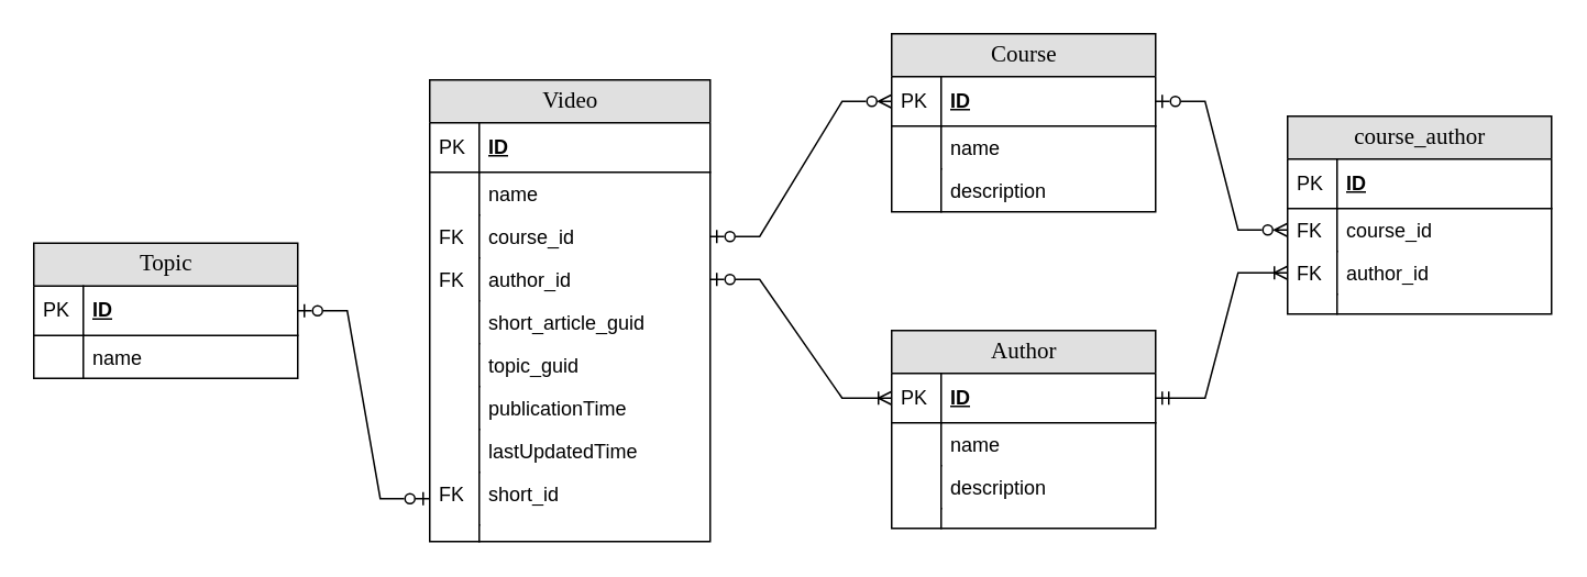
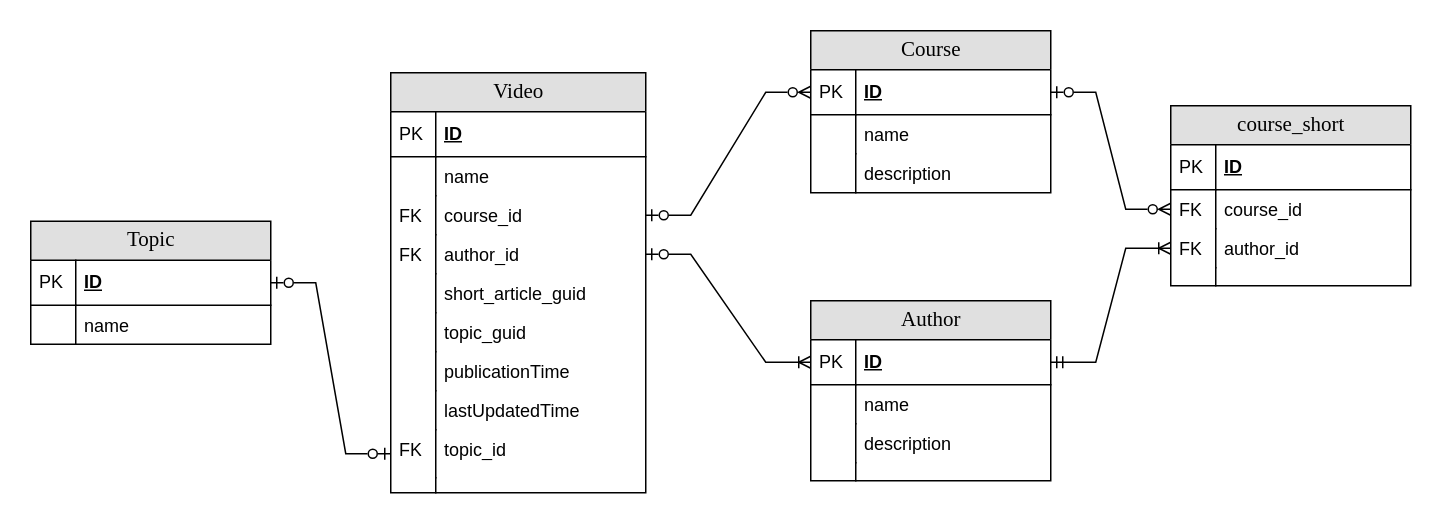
  <mxCell id="0" />
  <mxCell id="1" parent="0" />
  <mxCell id="2" value="Video" style="swimlane;html=1;fontStyle=0;childLayout=stackLayout;horizontal=1;startSize=26;fillColor=#e0e0e0;horizontalStack=0;resizeParent=1;resizeLast=0;collapsible=1;marginBottom=0;swimlaneFillColor=#ffffff;align=center;rounded=0;shadow=0;comic=0;labelBackgroundColor=none;strokeWidth=1;fontFamily=Verdana;fontSize=14" parent="1" vertex="1"><mxGeometry x="260" y="48" width="170" height="280" as="geometry" /></mxCell>
  <mxCell id="3" value="ID" style="shape=partialRectangle;top=0;left=0;right=0;bottom=1;html=1;align=left;verticalAlign=middle;fillColor=none;spacingLeft=34;spacingRight=4;whiteSpace=wrap;overflow=hidden;rotatable=0;points=[[0,0.5],[1,0.5]];portConstraint=eastwest;dropTarget=0;fontStyle=5;" parent="2" vertex="1"><mxGeometry y="26" width="170" height="30" as="geometry" /></mxCell>
  <mxCell id="4" value="PK" style="shape=partialRectangle;top=0;left=0;bottom=0;html=1;fillColor=none;align=left;verticalAlign=middle;spacingLeft=4;spacingRight=4;whiteSpace=wrap;overflow=hidden;rotatable=0;points=[];portConstraint=eastwest;part=1;" parent="3" vertex="1" connectable="0"><mxGeometry width="30" height="30" as="geometry" /></mxCell>
  <mxCell id="5" value="name" style="shape=partialRectangle;top=0;left=0;right=0;bottom=0;html=1;align=left;verticalAlign=top;fillColor=none;spacingLeft=34;spacingRight=4;whiteSpace=wrap;overflow=hidden;rotatable=0;points=[[0,0.5],[1,0.5]];portConstraint=eastwest;dropTarget=0;" parent="2" vertex="1"><mxGeometry y="56" width="170" height="26" as="geometry" /></mxCell>
  <mxCell id="6" value="" style="shape=partialRectangle;top=0;left=0;bottom=0;html=1;fillColor=none;align=left;verticalAlign=top;spacingLeft=4;spacingRight=4;whiteSpace=wrap;overflow=hidden;rotatable=0;points=[];portConstraint=eastwest;part=1;" parent="5" vertex="1" connectable="0"><mxGeometry width="30" height="26" as="geometry" /></mxCell>
  <mxCell id="7" value="course_id" style="shape=partialRectangle;top=0;left=0;right=0;bottom=0;html=1;align=left;verticalAlign=top;fillColor=none;spacingLeft=34;spacingRight=4;whiteSpace=wrap;overflow=hidden;rotatable=0;points=[[0,0.5],[1,0.5]];portConstraint=eastwest;dropTarget=0;" parent="2" vertex="1"><mxGeometry y="82" width="170" height="26" as="geometry" /></mxCell>
  <mxCell id="8" value="FK" style="shape=partialRectangle;top=0;left=0;bottom=0;html=1;fillColor=none;align=left;verticalAlign=top;spacingLeft=4;spacingRight=4;whiteSpace=wrap;overflow=hidden;rotatable=0;points=[];portConstraint=eastwest;part=1;" parent="7" vertex="1" connectable="0"><mxGeometry width="30" height="26" as="geometry" /></mxCell>
  <mxCell id="9" value="author_id" style="shape=partialRectangle;top=0;left=0;right=0;bottom=0;html=1;align=left;verticalAlign=top;fillColor=none;spacingLeft=34;spacingRight=4;whiteSpace=wrap;overflow=hidden;rotatable=0;points=[[0,0.5],[1,0.5]];portConstraint=eastwest;dropTarget=0;" parent="2" vertex="1"><mxGeometry y="108" width="170" height="26" as="geometry" /></mxCell>
  <mxCell id="10" value="FK" style="shape=partialRectangle;top=0;left=0;bottom=0;html=1;fillColor=none;align=left;verticalAlign=top;spacingLeft=4;spacingRight=4;whiteSpace=wrap;overflow=hidden;rotatable=0;points=[];portConstraint=eastwest;part=1;" parent="9" vertex="1" connectable="0"><mxGeometry width="30" height="26" as="geometry" /></mxCell>
  <mxCell id="11" value="short_article_guid" style="shape=partialRectangle;top=0;left=0;right=0;bottom=0;html=1;align=left;verticalAlign=top;fillColor=none;spacingLeft=34;spacingRight=4;whiteSpace=wrap;overflow=hidden;rotatable=0;points=[[0,0.5],[1,0.5]];portConstraint=eastwest;dropTarget=0;" parent="2" vertex="1"><mxGeometry y="134" width="170" height="26" as="geometry" /></mxCell>
  <mxCell id="12" value="" style="shape=partialRectangle;top=0;left=0;bottom=0;html=1;fillColor=none;align=left;verticalAlign=top;spacingLeft=4;spacingRight=4;whiteSpace=wrap;overflow=hidden;rotatable=0;points=[];portConstraint=eastwest;part=1;" parent="11" vertex="1" connectable="0"><mxGeometry width="30" height="26" as="geometry" /></mxCell>
  <mxCell id="13" value="topic_guid" style="shape=partialRectangle;top=0;left=0;right=0;bottom=0;html=1;align=left;verticalAlign=top;fillColor=none;spacingLeft=34;spacingRight=4;whiteSpace=wrap;overflow=hidden;rotatable=0;points=[[0,0.5],[1,0.5]];portConstraint=eastwest;dropTarget=0;" parent="2" vertex="1"><mxGeometry y="160" width="170" height="26" as="geometry" /></mxCell>
  <mxCell id="14" value="" style="shape=partialRectangle;top=0;left=0;bottom=0;html=1;fillColor=none;align=left;verticalAlign=top;spacingLeft=4;spacingRight=4;whiteSpace=wrap;overflow=hidden;rotatable=0;points=[];portConstraint=eastwest;part=1;" parent="13" vertex="1" connectable="0"><mxGeometry width="30" height="26" as="geometry" /></mxCell>
  <mxCell id="15" value="publicationTime" style="shape=partialRectangle;top=0;left=0;right=0;bottom=0;html=1;align=left;verticalAlign=top;fillColor=none;spacingLeft=34;spacingRight=4;whiteSpace=wrap;overflow=hidden;rotatable=0;points=[[0,0.5],[1,0.5]];portConstraint=eastwest;dropTarget=0;" parent="2" vertex="1"><mxGeometry y="186" width="170" height="26" as="geometry" /></mxCell>
  <mxCell id="16" value="" style="shape=partialRectangle;top=0;left=0;bottom=0;html=1;fillColor=none;align=left;verticalAlign=top;spacingLeft=4;spacingRight=4;whiteSpace=wrap;overflow=hidden;rotatable=0;points=[];portConstraint=eastwest;part=1;" parent="15" vertex="1" connectable="0"><mxGeometry width="30" height="26" as="geometry" /></mxCell>
  <mxCell id="17" value="lastUpdatedTime" style="shape=partialRectangle;top=0;left=0;right=0;bottom=0;html=1;align=left;verticalAlign=top;fillColor=none;spacingLeft=34;spacingRight=4;whiteSpace=wrap;overflow=hidden;rotatable=0;points=[[0,0.5],[1,0.5]];portConstraint=eastwest;dropTarget=0;" parent="2" vertex="1"><mxGeometry y="212" width="170" height="26" as="geometry" /></mxCell>
  <mxCell id="18" value="" style="shape=partialRectangle;top=0;left=0;bottom=0;html=1;fillColor=none;align=left;verticalAlign=top;spacingLeft=4;spacingRight=4;whiteSpace=wrap;overflow=hidden;rotatable=0;points=[];portConstraint=eastwest;part=1;" parent="17" vertex="1" connectable="0"><mxGeometry width="30" height="26" as="geometry" /></mxCell>
- <mxCell id="19" value="&lt;div&gt;short_id&lt;/div&gt;" style="shape=partialRectangle;top=0;left=0;right=0;bottom=0;html=1;align=left;verticalAlign=top;fillColor=none;spacingLeft=34;spacingRight=4;whiteSpace=wrap;overflow=hidden;rotatable=0;points=[[0,0.5],[1,0.5]];portConstraint=eastwest;dropTarget=0;" parent="2" vertex="1"><mxGeometry y="238" width="170" height="32" as="geometry" /></mxCell>
+ <mxCell id="19" value="&lt;div&gt;topic_id&lt;/div&gt;" style="shape=partialRectangle;top=0;left=0;right=0;bottom=0;html=1;align=left;verticalAlign=top;fillColor=none;spacingLeft=34;spacingRight=4;whiteSpace=wrap;overflow=hidden;rotatable=0;points=[[0,0.5],[1,0.5]];portConstraint=eastwest;dropTarget=0;" parent="2" vertex="1"><mxGeometry y="238" width="170" height="32" as="geometry" /></mxCell>
  <mxCell id="20" value="FK" style="shape=partialRectangle;top=0;left=0;bottom=0;html=1;fillColor=none;align=left;verticalAlign=top;spacingLeft=4;spacingRight=4;whiteSpace=wrap;overflow=hidden;rotatable=0;points=[];portConstraint=eastwest;part=1;" parent="19" vertex="1" connectable="0"><mxGeometry width="30" height="32" as="geometry" /></mxCell>
  <mxCell id="21" value="" style="shape=partialRectangle;top=0;left=0;right=0;bottom=0;html=1;align=left;verticalAlign=top;fillColor=none;spacingLeft=34;spacingRight=4;whiteSpace=wrap;overflow=hidden;rotatable=0;points=[[0,0.5],[1,0.5]];portConstraint=eastwest;dropTarget=0;" parent="2" vertex="1"><mxGeometry y="270" width="170" height="10" as="geometry" /></mxCell>
  <mxCell id="22" value="" style="shape=partialRectangle;top=0;left=0;bottom=0;html=1;fillColor=none;align=left;verticalAlign=top;spacingLeft=4;spacingRight=4;whiteSpace=wrap;overflow=hidden;rotatable=0;points=[];portConstraint=eastwest;part=1;" parent="21" vertex="1" connectable="0"><mxGeometry width="30" height="10" as="geometry" /></mxCell>
  <mxCell id="23" value="Author" style="swimlane;html=1;fontStyle=0;childLayout=stackLayout;horizontal=1;startSize=26;fillColor=#e0e0e0;horizontalStack=0;resizeParent=1;resizeLast=0;collapsible=1;marginBottom=0;swimlaneFillColor=#ffffff;align=center;rounded=0;shadow=0;comic=0;labelBackgroundColor=none;strokeWidth=1;fontFamily=Verdana;fontSize=14" parent="1" vertex="1"><mxGeometry x="540" y="200" width="160" height="120" as="geometry" /></mxCell>
  <mxCell id="24" value="ID" style="shape=partialRectangle;top=0;left=0;right=0;bottom=1;html=1;align=left;verticalAlign=middle;fillColor=none;spacingLeft=34;spacingRight=4;whiteSpace=wrap;overflow=hidden;rotatable=0;points=[[0,0.5],[1,0.5]];portConstraint=eastwest;dropTarget=0;fontStyle=5;" parent="23" vertex="1"><mxGeometry y="26" width="160" height="30" as="geometry" /></mxCell>
  <mxCell id="25" value="PK" style="shape=partialRectangle;top=0;left=0;bottom=0;html=1;fillColor=none;align=left;verticalAlign=middle;spacingLeft=4;spacingRight=4;whiteSpace=wrap;overflow=hidden;rotatable=0;points=[];portConstraint=eastwest;part=1;" parent="24" vertex="1" connectable="0"><mxGeometry width="30" height="30" as="geometry" /></mxCell>
  <mxCell id="26" value="name" style="shape=partialRectangle;top=0;left=0;right=0;bottom=0;html=1;align=left;verticalAlign=top;fillColor=none;spacingLeft=34;spacingRight=4;whiteSpace=wrap;overflow=hidden;rotatable=0;points=[[0,0.5],[1,0.5]];portConstraint=eastwest;dropTarget=0;" parent="23" vertex="1"><mxGeometry y="56" width="160" height="26" as="geometry" /></mxCell>
  <mxCell id="27" value="" style="shape=partialRectangle;top=0;left=0;bottom=0;html=1;fillColor=none;align=left;verticalAlign=top;spacingLeft=4;spacingRight=4;whiteSpace=wrap;overflow=hidden;rotatable=0;points=[];portConstraint=eastwest;part=1;" parent="26" vertex="1" connectable="0"><mxGeometry width="30" height="26" as="geometry" /></mxCell>
  <mxCell id="28" value="description" style="shape=partialRectangle;top=0;left=0;right=0;bottom=0;html=1;align=left;verticalAlign=top;fillColor=none;spacingLeft=34;spacingRight=4;whiteSpace=wrap;overflow=hidden;rotatable=0;points=[[0,0.5],[1,0.5]];portConstraint=eastwest;dropTarget=0;" parent="23" vertex="1"><mxGeometry y="82" width="160" height="26" as="geometry" /></mxCell>
  <mxCell id="29" value="" style="shape=partialRectangle;top=0;left=0;bottom=0;html=1;fillColor=none;align=left;verticalAlign=top;spacingLeft=4;spacingRight=4;whiteSpace=wrap;overflow=hidden;rotatable=0;points=[];portConstraint=eastwest;part=1;" parent="28" vertex="1" connectable="0"><mxGeometry width="30" height="26" as="geometry" /></mxCell>
  <mxCell id="30" value="" style="shape=partialRectangle;top=0;left=0;right=0;bottom=0;html=1;align=left;verticalAlign=top;fillColor=none;spacingLeft=34;spacingRight=4;whiteSpace=wrap;overflow=hidden;rotatable=0;points=[[0,0.5],[1,0.5]];portConstraint=eastwest;dropTarget=0;" parent="23" vertex="1"><mxGeometry y="108" width="160" height="12" as="geometry" /></mxCell>
  <mxCell id="31" value="" style="shape=partialRectangle;top=0;left=0;bottom=0;html=1;fillColor=none;align=left;verticalAlign=top;spacingLeft=4;spacingRight=4;whiteSpace=wrap;overflow=hidden;rotatable=0;points=[];portConstraint=eastwest;part=1;" parent="30" vertex="1" connectable="0"><mxGeometry width="30" height="12" as="geometry" /></mxCell>
  <mxCell id="32" value="" style="edgeStyle=entityRelationEdgeStyle;fontSize=12;html=1;endArrow=ERoneToMany;startArrow=ERzeroToOne;rounded=0;exitX=1;exitY=0.5;exitDx=0;exitDy=0;entryX=0;entryY=0.5;entryDx=0;entryDy=0;startFill=0;endFill=0;" parent="1" source="9" target="24" edge="1"><mxGeometry width="100" height="100" relative="1" as="geometry"><mxPoint x="440" y="170" as="sourcePoint" /><mxPoint x="540" y="70" as="targetPoint" /></mxGeometry></mxCell>
  <mxCell id="33" value="Course" style="swimlane;html=1;fontStyle=0;childLayout=stackLayout;horizontal=1;startSize=26;fillColor=#e0e0e0;horizontalStack=0;resizeParent=1;resizeLast=0;collapsible=1;marginBottom=0;swimlaneFillColor=#ffffff;align=center;rounded=0;shadow=0;comic=0;labelBackgroundColor=none;strokeWidth=1;fontFamily=Verdana;fontSize=14" parent="1" vertex="1"><mxGeometry x="540" y="20" width="160" height="108" as="geometry" /></mxCell>
  <mxCell id="34" value="ID" style="shape=partialRectangle;top=0;left=0;right=0;bottom=1;html=1;align=left;verticalAlign=middle;fillColor=none;spacingLeft=34;spacingRight=4;whiteSpace=wrap;overflow=hidden;rotatable=0;points=[[0,0.5],[1,0.5]];portConstraint=eastwest;dropTarget=0;fontStyle=5;" parent="33" vertex="1"><mxGeometry y="26" width="160" height="30" as="geometry" /></mxCell>
  <mxCell id="35" value="PK" style="shape=partialRectangle;top=0;left=0;bottom=0;html=1;fillColor=none;align=left;verticalAlign=middle;spacingLeft=4;spacingRight=4;whiteSpace=wrap;overflow=hidden;rotatable=0;points=[];portConstraint=eastwest;part=1;" parent="34" vertex="1" connectable="0"><mxGeometry width="30" height="30" as="geometry" /></mxCell>
  <mxCell id="36" value="name" style="shape=partialRectangle;top=0;left=0;right=0;bottom=0;html=1;align=left;verticalAlign=top;fillColor=none;spacingLeft=34;spacingRight=4;whiteSpace=wrap;overflow=hidden;rotatable=0;points=[[0,0.5],[1,0.5]];portConstraint=eastwest;dropTarget=0;" parent="33" vertex="1"><mxGeometry y="56" width="160" height="26" as="geometry" /></mxCell>
  <mxCell id="37" value="" style="shape=partialRectangle;top=0;left=0;bottom=0;html=1;fillColor=none;align=left;verticalAlign=top;spacingLeft=4;spacingRight=4;whiteSpace=wrap;overflow=hidden;rotatable=0;points=[];portConstraint=eastwest;part=1;" parent="36" vertex="1" connectable="0"><mxGeometry width="30" height="26" as="geometry" /></mxCell>
  <mxCell id="38" value="description" style="shape=partialRectangle;top=0;left=0;right=0;bottom=0;html=1;align=left;verticalAlign=top;fillColor=none;spacingLeft=34;spacingRight=4;whiteSpace=wrap;overflow=hidden;rotatable=0;points=[[0,0.5],[1,0.5]];portConstraint=eastwest;dropTarget=0;" parent="33" vertex="1"><mxGeometry y="82" width="160" height="26" as="geometry" /></mxCell>
  <mxCell id="39" value="" style="shape=partialRectangle;top=0;left=0;bottom=0;html=1;fillColor=none;align=left;verticalAlign=top;spacingLeft=4;spacingRight=4;whiteSpace=wrap;overflow=hidden;rotatable=0;points=[];portConstraint=eastwest;part=1;" parent="38" vertex="1" connectable="0"><mxGeometry width="30" height="26" as="geometry" /></mxCell>
- <mxCell id="40" value="course_author" style="swimlane;html=1;fontStyle=0;childLayout=stackLayout;horizontal=1;startSize=26;fillColor=#e0e0e0;horizontalStack=0;resizeParent=1;resizeLast=0;collapsible=1;marginBottom=0;swimlaneFillColor=#ffffff;align=center;rounded=0;shadow=0;comic=0;labelBackgroundColor=none;strokeWidth=1;fontFamily=Verdana;fontSize=14" parent="1" vertex="1"><mxGeometry x="780" y="70" width="160" height="120" as="geometry" /></mxCell>
+ <mxCell id="40" value="course_short" style="swimlane;html=1;fontStyle=0;childLayout=stackLayout;horizontal=1;startSize=26;fillColor=#e0e0e0;horizontalStack=0;resizeParent=1;resizeLast=0;collapsible=1;marginBottom=0;swimlaneFillColor=#ffffff;align=center;rounded=0;shadow=0;comic=0;labelBackgroundColor=none;strokeWidth=1;fontFamily=Verdana;fontSize=14" parent="1" vertex="1"><mxGeometry x="780" y="70" width="160" height="120" as="geometry" /></mxCell>
  <mxCell id="41" value="ID" style="shape=partialRectangle;top=0;left=0;right=0;bottom=1;html=1;align=left;verticalAlign=middle;fillColor=none;spacingLeft=34;spacingRight=4;whiteSpace=wrap;overflow=hidden;rotatable=0;points=[[0,0.5],[1,0.5]];portConstraint=eastwest;dropTarget=0;fontStyle=5;" parent="40" vertex="1"><mxGeometry y="26" width="160" height="30" as="geometry" /></mxCell>
  <mxCell id="42" value="PK" style="shape=partialRectangle;top=0;left=0;bottom=0;html=1;fillColor=none;align=left;verticalAlign=middle;spacingLeft=4;spacingRight=4;whiteSpace=wrap;overflow=hidden;rotatable=0;points=[];portConstraint=eastwest;part=1;" parent="41" vertex="1" connectable="0"><mxGeometry width="30" height="30" as="geometry" /></mxCell>
  <mxCell id="43" value="course_id" style="shape=partialRectangle;top=0;left=0;right=0;bottom=0;html=1;align=left;verticalAlign=top;fillColor=none;spacingLeft=34;spacingRight=4;whiteSpace=wrap;overflow=hidden;rotatable=0;points=[[0,0.5],[1,0.5]];portConstraint=eastwest;dropTarget=0;" parent="40" vertex="1"><mxGeometry y="56" width="160" height="26" as="geometry" /></mxCell>
  <mxCell id="44" value="FK" style="shape=partialRectangle;top=0;left=0;bottom=0;html=1;fillColor=none;align=left;verticalAlign=top;spacingLeft=4;spacingRight=4;whiteSpace=wrap;overflow=hidden;rotatable=0;points=[];portConstraint=eastwest;part=1;" parent="43" vertex="1" connectable="0"><mxGeometry width="30" height="26" as="geometry" /></mxCell>
  <mxCell id="45" value="author_id" style="shape=partialRectangle;top=0;left=0;right=0;bottom=0;html=1;align=left;verticalAlign=top;fillColor=none;spacingLeft=34;spacingRight=4;whiteSpace=wrap;overflow=hidden;rotatable=0;points=[[0,0.5],[1,0.5]];portConstraint=eastwest;dropTarget=0;" parent="40" vertex="1"><mxGeometry y="82" width="160" height="26" as="geometry" /></mxCell>
  <mxCell id="46" value="FK" style="shape=partialRectangle;top=0;left=0;bottom=0;html=1;fillColor=none;align=left;verticalAlign=top;spacingLeft=4;spacingRight=4;whiteSpace=wrap;overflow=hidden;rotatable=0;points=[];portConstraint=eastwest;part=1;" parent="45" vertex="1" connectable="0"><mxGeometry width="30" height="26" as="geometry" /></mxCell>
  <mxCell id="47" value="" style="shape=partialRectangle;top=0;left=0;right=0;bottom=0;html=1;align=left;verticalAlign=top;fillColor=none;spacingLeft=34;spacingRight=4;whiteSpace=wrap;overflow=hidden;rotatable=0;points=[[0,0.5],[1,0.5]];portConstraint=eastwest;dropTarget=0;" parent="40" vertex="1"><mxGeometry y="108" width="160" height="12" as="geometry" /></mxCell>
  <mxCell id="48" value="" style="shape=partialRectangle;top=0;left=0;bottom=0;html=1;fillColor=none;align=left;verticalAlign=top;spacingLeft=4;spacingRight=4;whiteSpace=wrap;overflow=hidden;rotatable=0;points=[];portConstraint=eastwest;part=1;" parent="47" vertex="1" connectable="0"><mxGeometry width="30" height="12" as="geometry" /></mxCell>
  <mxCell id="49" value="" style="edgeStyle=entityRelationEdgeStyle;fontSize=12;html=1;endArrow=ERzeroToMany;startArrow=ERzeroToOne;rounded=0;exitX=1;exitY=0.5;exitDx=0;exitDy=0;entryX=0;entryY=0.5;entryDx=0;entryDy=0;startFill=0;endFill=0;" parent="1" source="34" target="43" edge="1"><mxGeometry width="100" height="100" relative="1" as="geometry"><mxPoint x="730" y="68" as="sourcePoint" /><mxPoint x="840" y="140" as="targetPoint" /></mxGeometry></mxCell>
  <mxCell id="50" value="" style="edgeStyle=entityRelationEdgeStyle;fontSize=12;html=1;endArrow=ERoneToMany;startArrow=ERmandOne;rounded=0;exitX=1;exitY=0.5;exitDx=0;exitDy=0;entryX=0;entryY=0.5;entryDx=0;entryDy=0;" parent="1" source="24" target="45" edge="1"><mxGeometry width="100" height="100" relative="1" as="geometry"><mxPoint x="710" y="71" as="sourcePoint" /><mxPoint x="800" y="192" as="targetPoint" /></mxGeometry></mxCell>
  <mxCell id="51" value="" style="edgeStyle=entityRelationEdgeStyle;fontSize=12;html=1;endArrow=ERzeroToMany;startArrow=ERzeroToOne;rounded=0;exitX=1;exitY=0.5;exitDx=0;exitDy=0;entryX=0;entryY=0.5;entryDx=0;entryDy=0;startFill=0;endFill=0;" parent="1" source="7" target="34" edge="1"><mxGeometry width="100" height="100" relative="1" as="geometry"><mxPoint x="720" y="81" as="sourcePoint" /><mxPoint x="810" y="202" as="targetPoint" /></mxGeometry></mxCell>
  <mxCell id="52" value="Topic" style="swimlane;html=1;fontStyle=0;childLayout=stackLayout;horizontal=1;startSize=26;fillColor=#e0e0e0;horizontalStack=0;resizeParent=1;resizeLast=0;collapsible=1;marginBottom=0;swimlaneFillColor=#ffffff;align=center;rounded=0;shadow=0;comic=0;labelBackgroundColor=none;strokeWidth=1;fontFamily=Verdana;fontSize=14" parent="1" vertex="1"><mxGeometry x="20" y="147" width="160" height="82" as="geometry" /></mxCell>
  <mxCell id="53" value="ID" style="shape=partialRectangle;top=0;left=0;right=0;bottom=1;html=1;align=left;verticalAlign=middle;fillColor=none;spacingLeft=34;spacingRight=4;whiteSpace=wrap;overflow=hidden;rotatable=0;points=[[0,0.5],[1,0.5]];portConstraint=eastwest;dropTarget=0;fontStyle=5;" parent="52" vertex="1"><mxGeometry y="26" width="160" height="30" as="geometry" /></mxCell>
  <mxCell id="54" value="PK" style="shape=partialRectangle;top=0;left=0;bottom=0;html=1;fillColor=none;align=left;verticalAlign=middle;spacingLeft=4;spacingRight=4;whiteSpace=wrap;overflow=hidden;rotatable=0;points=[];portConstraint=eastwest;part=1;" parent="53" vertex="1" connectable="0"><mxGeometry width="30" height="30" as="geometry" /></mxCell>
  <mxCell id="55" value="name" style="shape=partialRectangle;top=0;left=0;right=0;bottom=0;html=1;align=left;verticalAlign=top;fillColor=none;spacingLeft=34;spacingRight=4;whiteSpace=wrap;overflow=hidden;rotatable=0;points=[[0,0.5],[1,0.5]];portConstraint=eastwest;dropTarget=0;" parent="52" vertex="1"><mxGeometry y="56" width="160" height="26" as="geometry" /></mxCell>
  <mxCell id="56" value="" style="shape=partialRectangle;top=0;left=0;bottom=0;html=1;fillColor=none;align=left;verticalAlign=top;spacingLeft=4;spacingRight=4;whiteSpace=wrap;overflow=hidden;rotatable=0;points=[];portConstraint=eastwest;part=1;" parent="55" vertex="1" connectable="0"><mxGeometry width="30" height="26" as="geometry" /></mxCell>
  <mxCell id="57" value="" style="edgeStyle=entityRelationEdgeStyle;fontSize=12;html=1;endArrow=ERzeroToOne;startArrow=ERzeroToOne;rounded=0;exitX=1;exitY=0.5;exitDx=0;exitDy=0;entryX=0;entryY=0.5;entryDx=0;entryDy=0;endFill=0;startFill=0;" parent="1" source="53" target="19" edge="1"><mxGeometry width="100" height="100" relative="1" as="geometry"><mxPoint x="440" y="153" as="sourcePoint" /><mxPoint x="550" y="71" as="targetPoint" /></mxGeometry></mxCell>
